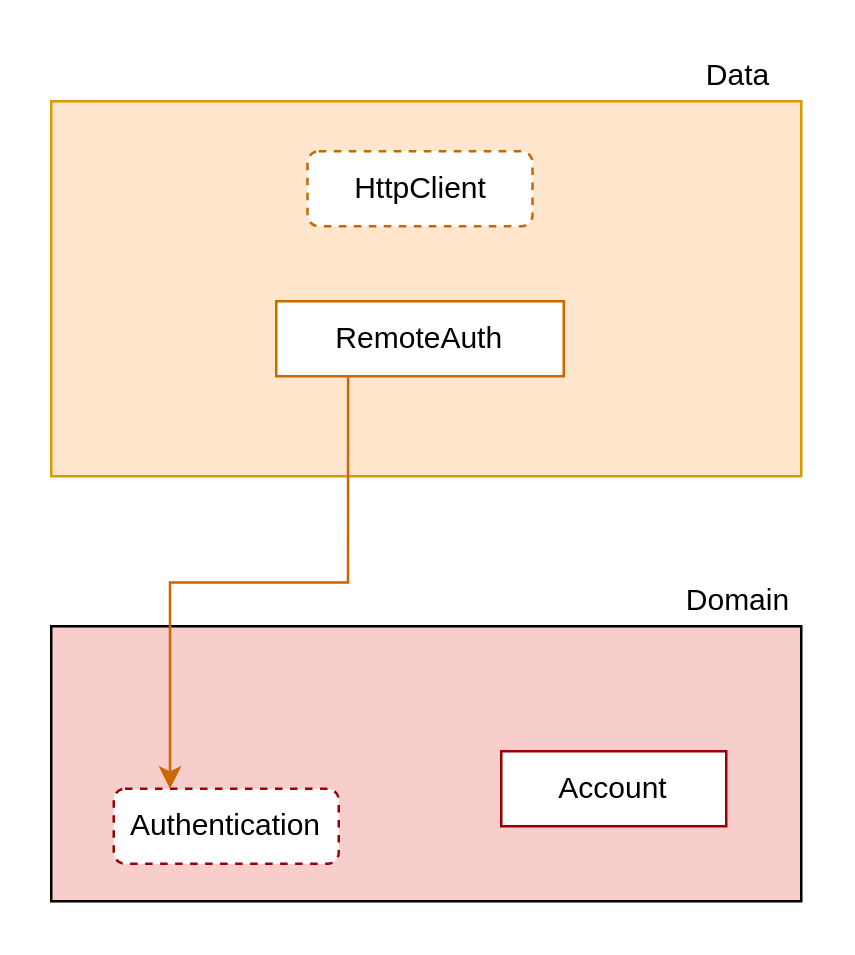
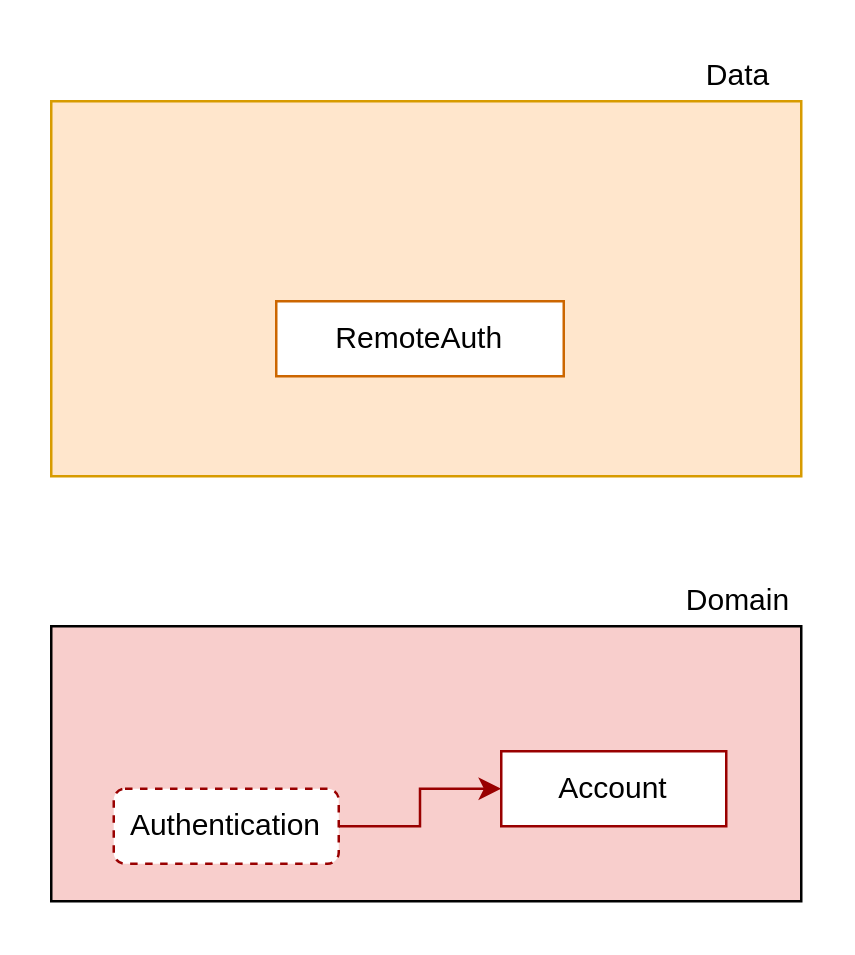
  <mxCell id="0" />
  <mxCell id="1" parent="0" />
  <mxCell id="2" value="" style="rounded=0;whiteSpace=wrap;html=1;fillColor=#f8cecc;" vertex="1" parent="1"><mxGeometry x="20" y="250" width="300" height="110" as="geometry" /></mxCell>
  <mxCell id="3" value="Account" style="rounded=0;whiteSpace=wrap;html=1;strokeColor=#990000;" vertex="1" parent="1"><mxGeometry x="200" y="300" width="90" height="30" as="geometry" /></mxCell>
  <mxCell id="4" value="Domain" style="text;html=1;strokeColor=none;fillColor=none;align=center;verticalAlign=middle;whiteSpace=wrap;rounded=0;" vertex="1" parent="1"><mxGeometry x="270" y="230" width="50" height="20" as="geometry" /></mxCell>
+ <mxCell id="5" style="edgeStyle=orthogonalEdgeStyle;rounded=0;orthogonalLoop=1;jettySize=auto;html=1;exitX=1;exitY=0.5;exitDx=0;exitDy=0;strokeColor=#990000;" edge="1" parent="1" source="6" target="3"><mxGeometry relative="1" as="geometry" /></mxCell>
  <mxCell id="6" value="Authentication" style="rounded=1;whiteSpace=wrap;html=1;dashed=1;strokeColor=#990000;" vertex="1" parent="1"><mxGeometry x="45" y="315" width="90" height="30" as="geometry" /></mxCell>
  <mxCell id="7" value="" style="rounded=0;whiteSpace=wrap;html=1;fillColor=#ffe6cc;strokeColor=#d79b00;" vertex="1" parent="1"><mxGeometry x="20" y="40" width="300" height="150" as="geometry" /></mxCell>
  <mxCell id="8" value="Data" style="text;html=1;strokeColor=none;fillColor=none;align=center;verticalAlign=middle;whiteSpace=wrap;rounded=0;" vertex="1" parent="1"><mxGeometry x="270" y="20" width="50" height="20" as="geometry" /></mxCell>
- <mxCell id="9" style="edgeStyle=orthogonalEdgeStyle;rounded=0;orthogonalLoop=1;jettySize=auto;html=1;exitX=0.25;exitY=1;exitDx=0;exitDy=0;entryX=0.25;entryY=0;entryDx=0;entryDy=0;strokeColor=#CC6600;" edge="1" parent="1" source="10" target="6"><mxGeometry relative="1" as="geometry" /></mxCell>
  <mxCell id="10" value="RemoteAuth" style="rounded=0;whiteSpace=wrap;html=1;strokeColor=#CC6600;" vertex="1" parent="1"><mxGeometry x="110" y="120" width="115" height="30" as="geometry" /></mxCell>
- <mxCell id="11" value="HttpClient" style="rounded=1;whiteSpace=wrap;html=1;dashed=1;strokeColor=#CC6600;" vertex="1" parent="1"><mxGeometry x="122.5" y="60" width="90" height="30" as="geometry" /></mxCell>
